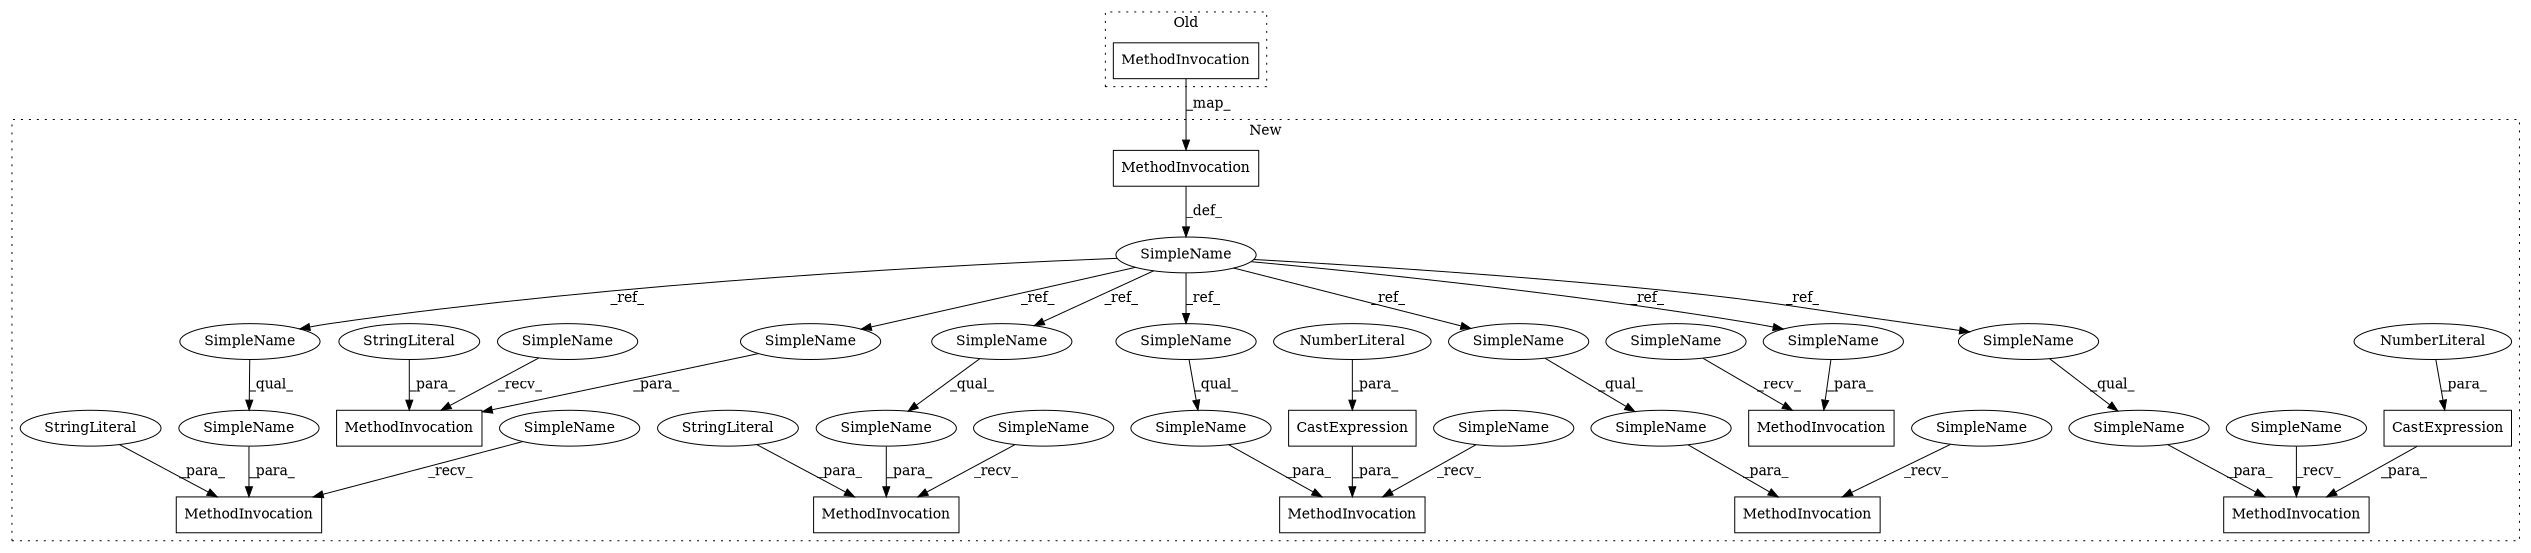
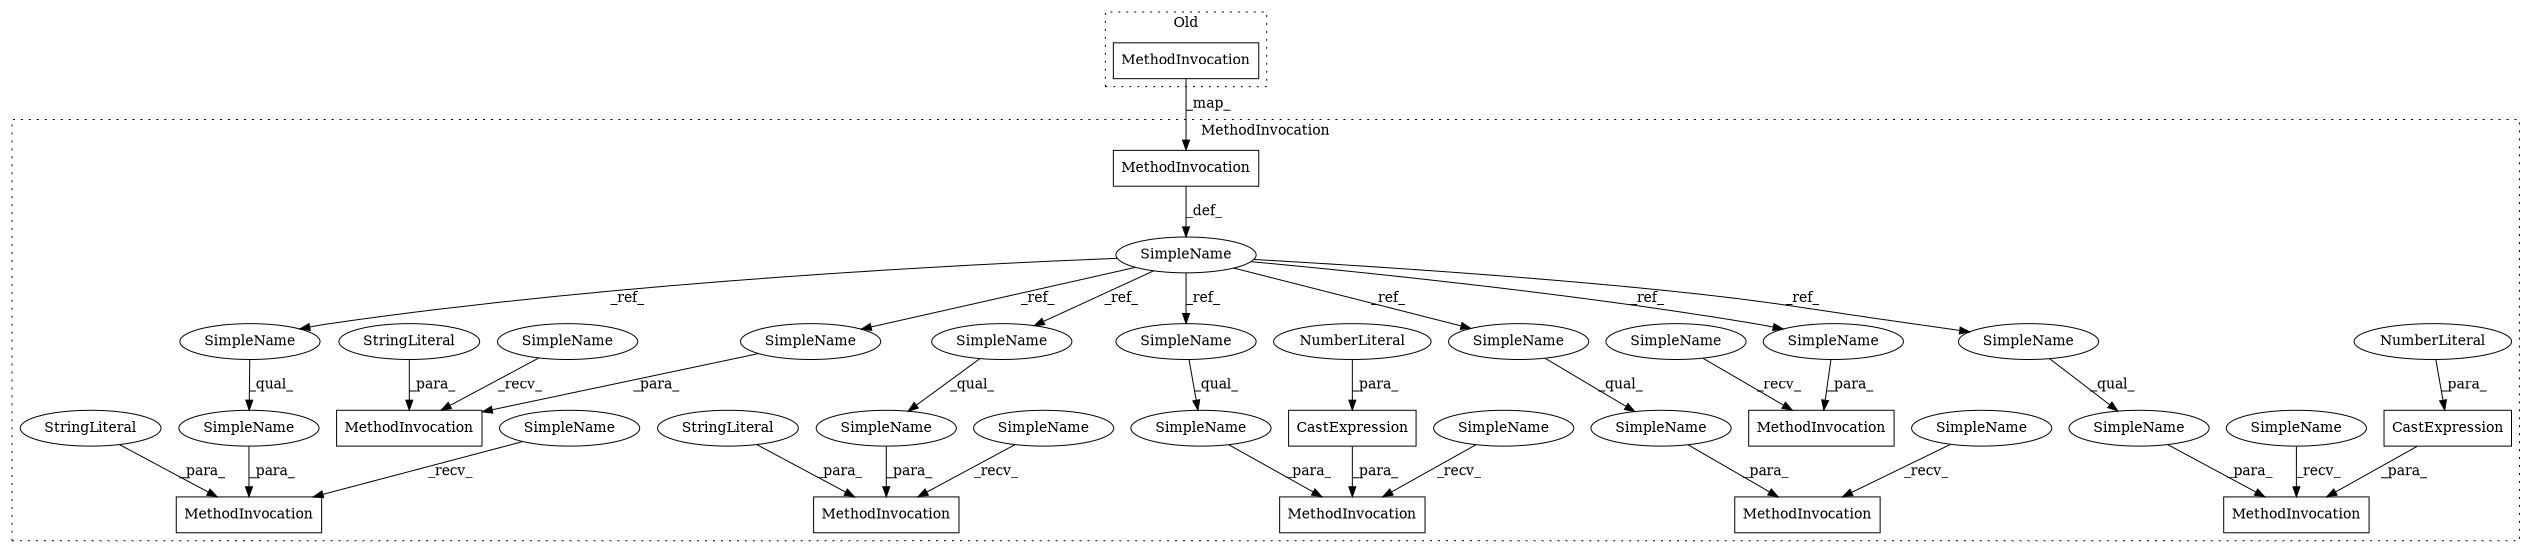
  digraph {
    node [a=42 l=6 s=12506 shape=ellipse]
    n1 [a=11 label=CastExpression s=12494 shape=box]
    n2 [a=11 label=CastExpression s=12428 shape=box]
    n3 [a=32 l="6,1" label=MethodInvocation s="12346,12400" shape=box]
    n4 [a=32 l="5,38" label=MethodInvocation s="12169,12191" shape=box]
    n5 [a=32 l="6,1" label=MethodInvocation s="12250,12324" shape=box]
    n6 [a=32 l="6,30" label=MethodInvocation s="12616,12644" shape=box]
    n7 [a=32 l="36,1" label=MethodInvocation s="12075,12134" shape=box]
    n8 [a=32 l="6,1" label=MethodInvocation s="12488,12533" shape=box]
    n9 [a=32 l="6,1" label=MethodInvocation s="12422,12466" shape=box]
    n10 [a=32 l="5,1" label=MethodInvocation s="12555,12594" shape=box]
    n11 [a=34 l=4 label=NumberLiteral s=12500]
    n12 [a=34 label=NumberLiteral s=12434]
    n13 [l=27 label=SimpleName]
    n14 [label=SimpleName s=12162]
    n15 [l=17 label=SimpleName s=12368]
    n16 [l=17 label=SimpleName s=12442]
    n17 [label=SimpleName s=12415]
    n18 [l=17 label=SimpleName]
    n19 [l=17 label=SimpleName s=12295]
    n20 [label=SimpleName s=12243]
    n21 [l=17 label=SimpleName s=12043]
    n22 [l=34 label=SimpleName s=12560]
    n23 [label=SimpleName s=12609]
    n24 [l=32 label=SimpleName s=12368]
    n25 [l=29 label=SimpleName s=12295]
    n26 [l=17 label=SimpleName s=12627]
    n27 [label=SimpleName s=12481]
    n28 [label=SimpleName s=12339]
    n29 [label=SimpleName s=12548]
    n30 [l=17 label=SimpleName s=12174]
    n31 [l=17 label=SimpleName s=12560]
    n32 [l=24 label=SimpleName s=12442]
    n33 [a=45 l=3 label=StringLiteral s=12622]
    n34 [a=45 l=37 label=StringLiteral s=12256]
    n35 [a=45 l=14 label=StringLiteral s=12352]
    n36 [a=32 l="6,1" label=MethodInvocation s="9020,9049" shape=box]
    subgraph cluster_1 {
-     label=New
+     label=MethodInvocation
      style=dotted
      n1
      n2
      n3
      n4
      n5
      n6
      n7
      n8
      n9
      n10
      n11
      n12
      n13
      n14
      n15
      n16
      n17
      n18
      n19
      n20
      n21
      n22
      n23
      n24
      n25
      n26
      n27
      n28
      n29
      n30
      n31
      n32
      n33
      n34
      n35
    }
    subgraph cluster_2 {
      label=Old
      style=dotted
      n36
    }
    n1 -> n8 [label=_para_]
    n2 -> n9 [label=_para_]
    n7 -> n21 [label=_def_]
    n11 -> n1 [label=_para_]
    n12 -> n2 [label=_para_]
    n13 -> n8 [label=_para_]
    n14 -> n4 [label=_recv_]
    n15 -> n24 [label=_qual_]
    n16 -> n32 [label=_qual_]
    n17 -> n9 [label=_recv_]
    n18 -> n13 [label=_qual_]
    n19 -> n25 [label=_qual_]
    n20 -> n5 [label=_recv_]
    n21 -> n15 [label=_ref_]
    n21 -> n16 [label=_ref_]
    n21 -> n18 [label=_ref_]
    n21 -> n19 [label=_ref_]
    n21 -> n26 [label=_ref_]
    n21 -> n30 [label=_ref_]
    n21 -> n31 [label=_ref_]
    n22 -> n10 [label=_para_]
    n23 -> n6 [label=_recv_]
    n24 -> n3 [label=_para_]
    n25 -> n5 [label=_para_]
    n26 -> n6 [label=_para_]
    n27 -> n8 [label=_recv_]
    n28 -> n3 [label=_recv_]
    n29 -> n10 [label=_recv_]
    n30 -> n4 [label=_para_]
    n31 -> n22 [label=_qual_]
    n32 -> n9 [label=_para_]
    n33 -> n6 [label=_para_]
    n34 -> n5 [label=_para_]
    n35 -> n3 [label=_para_]
    n36 -> n7 [label=_map_]
  }
